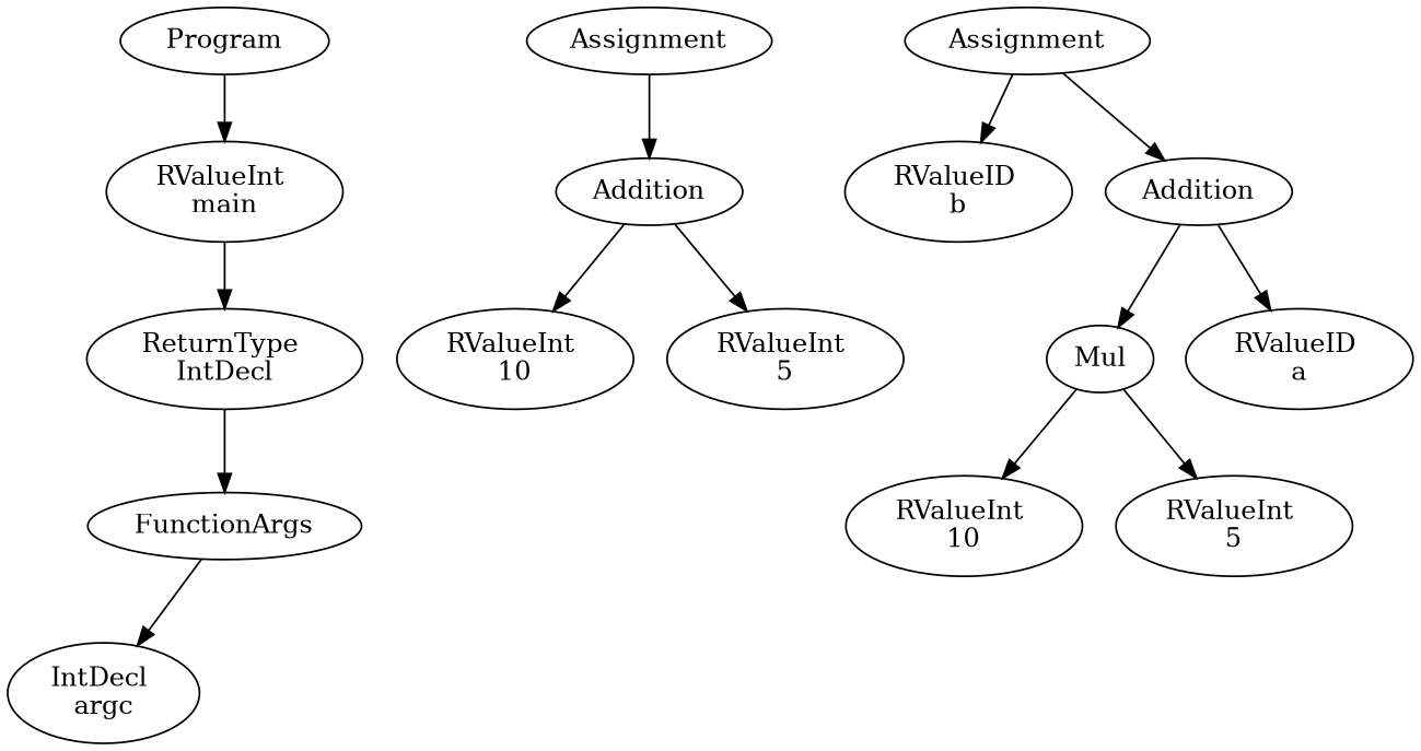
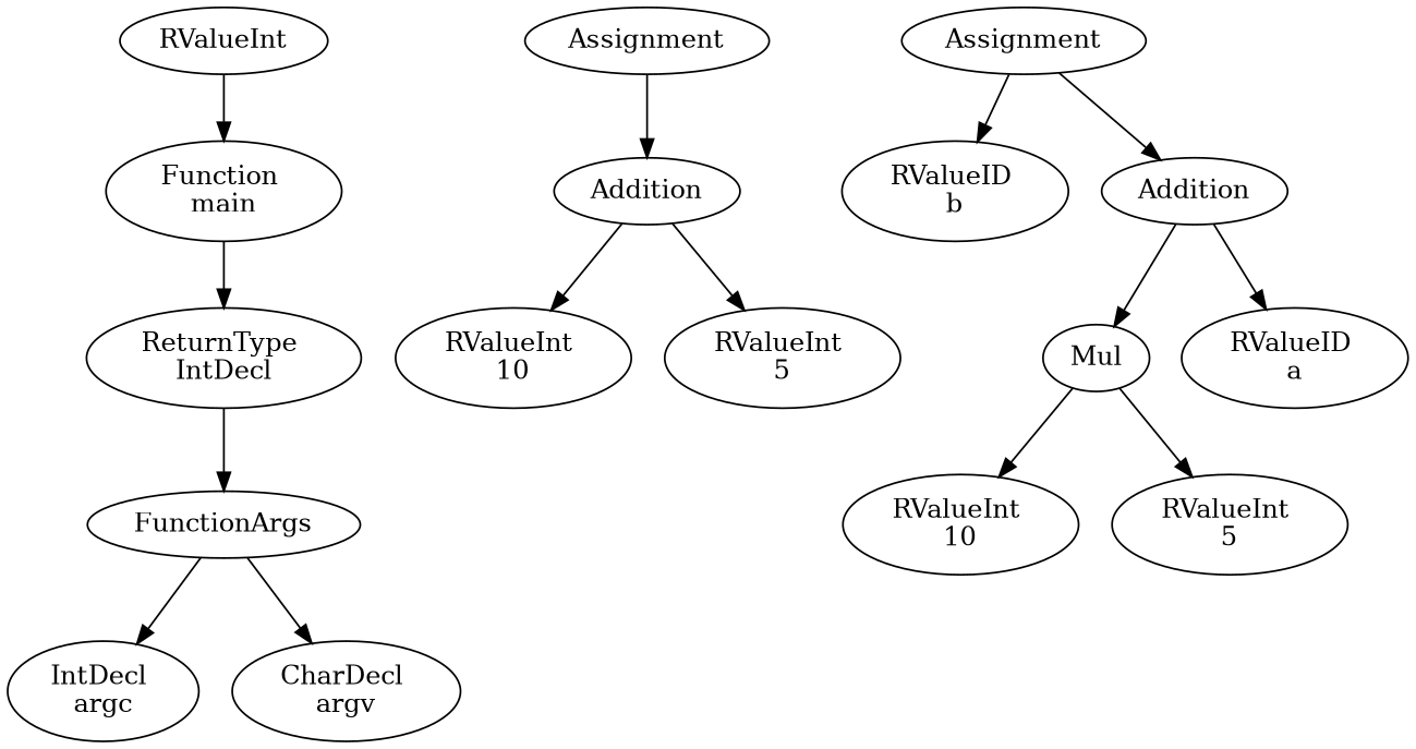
  digraph {
-   n1 [label=Program]
-   n2 [label="RValueInt \nmain"]
+   n1 [label=RValueInt]
+   n2 [label="Function \nmain"]
    n3 [label="ReturnType \nIntDecl"]
    n4 [label=FunctionArgs]
    n5 [label="IntDecl \nargc"]
+   n6 [label="CharDecl \nargv"]
    n7 [label=Assignment]
    n8 [label=Addition]
    n9 [label=Assignment]
    n10 [label="RValueID \nb"]
    n11 [label=Addition]
    n12 [label="RValueInt \n10"]
    n13 [label="RValueInt \n5"]
    n14 [label=Mul]
    n15 [label="RValueID \na"]
    n16 [label="RValueInt \n10"]
    n17 [label="RValueInt \n5"]
    n1 -> n2
    n2 -> n3
    n3 -> n4
    n4 -> n5
+   n4 -> n6
    n7 -> n8
    n8 -> n12
    n8 -> n13
    n9 -> n10
    n9 -> n11
    n11 -> n14
    n11 -> n15
    n14 -> n16
    n14 -> n17
  }
